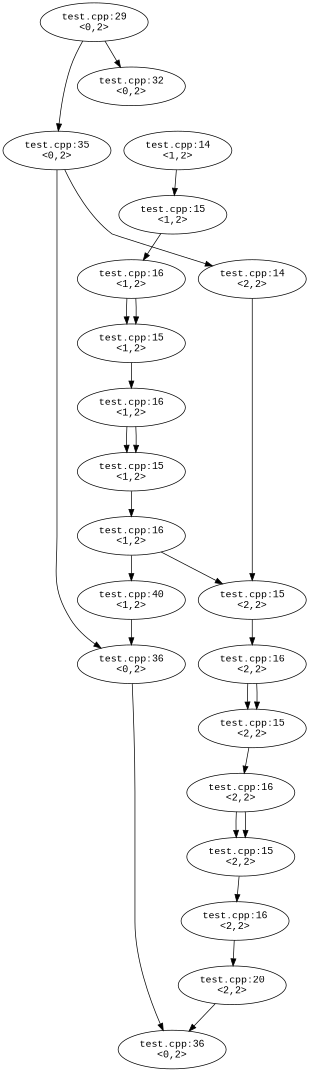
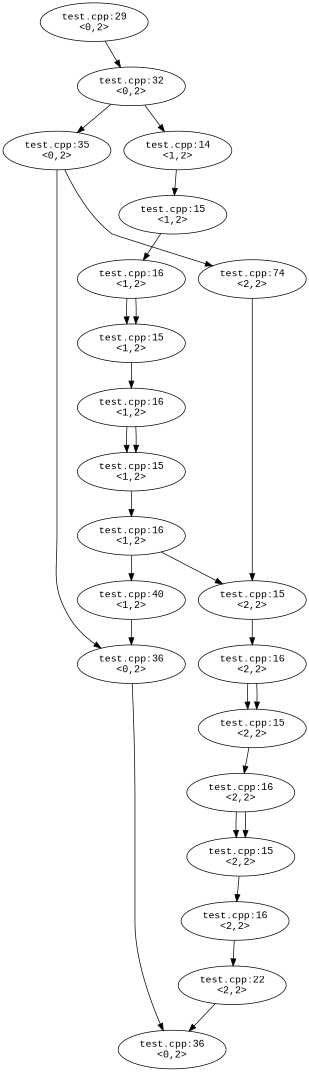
  digraph {
    fontname="Liberation Mono"
    node [fontname="Liberation Mono"]
    edge [fontname="Liberation Mono"]
    n1 [label="test.cpp:29\n<0,2>"]
    n2 [label="test.cpp:32\n<0,2>"]
    n3 [label="test.cpp:14\n<1,2>"]
    n4 [label="test.cpp:35\n<0,2>"]
    n5 [label="test.cpp:15\n<1,2>"]
-   n6 [label="test.cpp:14\n<2,2>"]
+   n6 [label="test.cpp:74\n<2,2>"]
    n7 [label="test.cpp:36\n<0,2>"]
    n8 [label="test.cpp:16\n<1,2>"]
    n9 [label="test.cpp:15\n<2,2>"]
    n10 [label="test.cpp:36\n<0,2>"]
    n11 [label="test.cpp:16\n<2,2>"]
    n12 [label="test.cpp:15\n<1,2>"]
    n13 [label="test.cpp:16\n<1,2>"]
    n14 [label="test.cpp:15\n<1,2>"]
    n15 [label="test.cpp:16\n<1,2>"]
    n16 [label="test.cpp:40\n<1,2>"]
    n17 [label="test.cpp:15\n<2,2>"]
    n18 [label="test.cpp:16\n<2,2>"]
    n19 [label="test.cpp:15\n<2,2>"]
    n20 [label="test.cpp:16\n<2,2>"]
-   n21 [label="test.cpp:20\n<2,2>"]
+   n21 [label="test.cpp:22\n<2,2>"]
    n1 -> n2
-   n1 -> n4
+   n2 -> n3
+   n2 -> n4
    n3 -> n5
    n4 -> n6
    n4 -> n7
    n5 -> n8
    n6 -> n9
    n7 -> n10
    n8 -> n12
    n8 -> n12
    n9 -> n11
    n11 -> n17
    n11 -> n17
    n12 -> n13
    n13 -> n14
    n13 -> n14
    n14 -> n15
    n15 -> n9
    n15 -> n16
    n16 -> n7
    n17 -> n18
    n18 -> n19
    n18 -> n19
    n19 -> n20
    n20 -> n21
    n21 -> n10
  }
